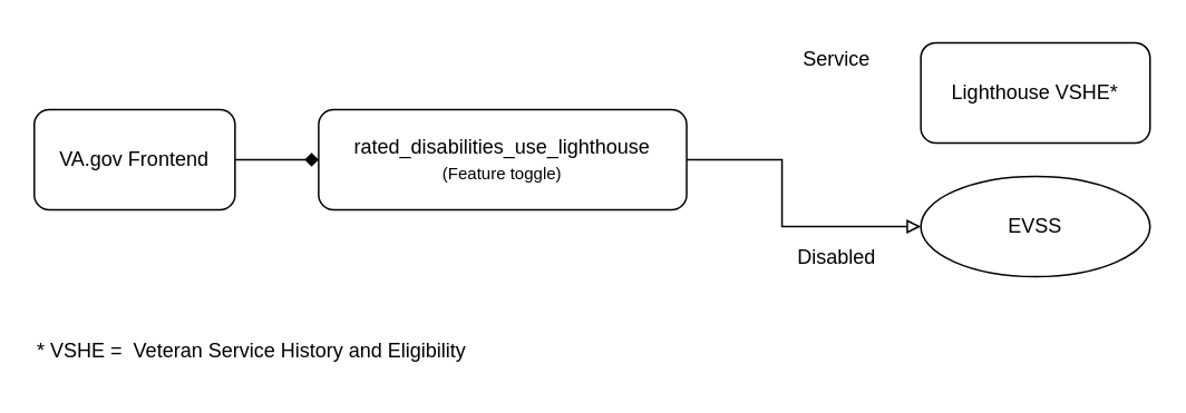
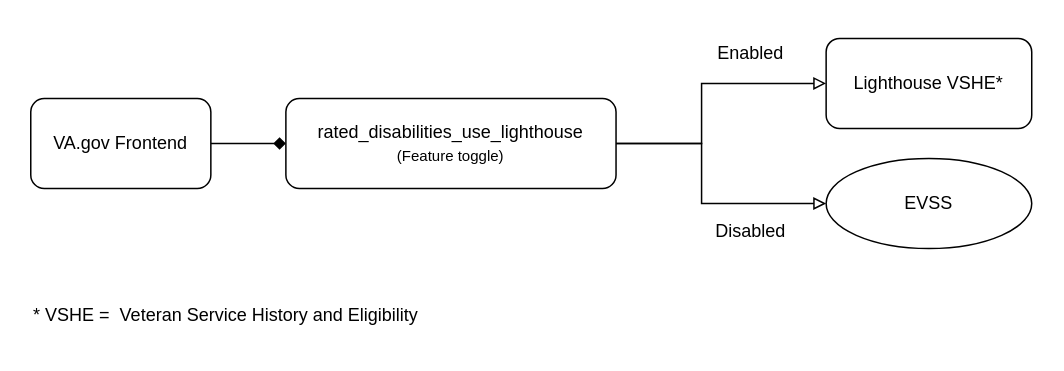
  <mxCell id="0" />
  <mxCell id="1" parent="0" />
  <mxCell id="2" value="" style="edgeStyle=orthogonalEdgeStyle;rounded=0;orthogonalLoop=1;jettySize=auto;html=1;endArrow=diamond;endFill=1;" edge="1" parent="1" source="3" target="6"><mxGeometry relative="1" as="geometry" /></mxCell>
  <mxCell id="3" value="VA.gov Frontend" style="rounded=1;whiteSpace=wrap;html=1;" vertex="1" parent="1"><mxGeometry x="20" y="65" width="120" height="60" as="geometry" /></mxCell>
+ <mxCell id="4" style="edgeStyle=orthogonalEdgeStyle;rounded=0;orthogonalLoop=1;jettySize=auto;html=1;entryX=0;entryY=0.5;entryDx=0;entryDy=0;endArrow=block;endFill=0;" edge="1" parent="1" source="6" target="7"><mxGeometry relative="1" as="geometry"><Array as="points"><mxPoint x="467" y="95" /><mxPoint x="467" y="55" /></Array></mxGeometry></mxCell>
  <mxCell id="5" style="edgeStyle=orthogonalEdgeStyle;rounded=0;orthogonalLoop=1;jettySize=auto;html=1;entryX=0;entryY=0.5;entryDx=0;entryDy=0;endArrow=block;endFill=0;" edge="1" parent="1" source="6" target="8"><mxGeometry relative="1" as="geometry"><Array as="points"><mxPoint x="467" y="95" /><mxPoint x="467" y="135" /></Array></mxGeometry></mxCell>
  <mxCell id="6" value="rated_disabilities_use_lighthouse&lt;div&gt;&lt;font style=&quot;font-size: 10px;&quot;&gt;(Feature toggle)&lt;/font&gt;&lt;/div&gt;" style="rounded=1;whiteSpace=wrap;html=1;" vertex="1" parent="1"><mxGeometry x="190" y="65" width="220" height="60" as="geometry" /></mxCell>
  <mxCell id="7" value="Lighthouse VSHE*" style="rounded=1;whiteSpace=wrap;html=1;" vertex="1" parent="1"><mxGeometry x="550" y="25" width="137" height="60" as="geometry" /></mxCell>
  <mxCell id="8" value="EVSS" style="ellipse;whiteSpace=wrap;html=1;" vertex="1" parent="1"><mxGeometry x="550" y="105" width="137" height="60" as="geometry" /></mxCell>
- <mxCell id="9" value="Service" style="text;html=1;align=center;verticalAlign=middle;whiteSpace=wrap;rounded=0;" vertex="1" parent="1"><mxGeometry x="470" y="20" width="60" height="30" as="geometry" /></mxCell>
+ <mxCell id="9" value="Enabled" style="text;html=1;align=center;verticalAlign=middle;whiteSpace=wrap;rounded=0;" vertex="1" parent="1"><mxGeometry x="470" y="20" width="60" height="30" as="geometry" /></mxCell>
  <mxCell id="10" value="Disabled" style="text;html=1;align=center;verticalAlign=middle;whiteSpace=wrap;rounded=0;" vertex="1" parent="1"><mxGeometry x="470" y="139" width="60" height="30" as="geometry" /></mxCell>
  <mxCell id="11" value="* VSHE =&amp;nbsp; Veteran Service History and Eligibility" style="text;html=1;align=left;verticalAlign=middle;whiteSpace=wrap;rounded=0;" vertex="1" parent="1"><mxGeometry x="20" y="195" width="260" height="30" as="geometry" /></mxCell>
